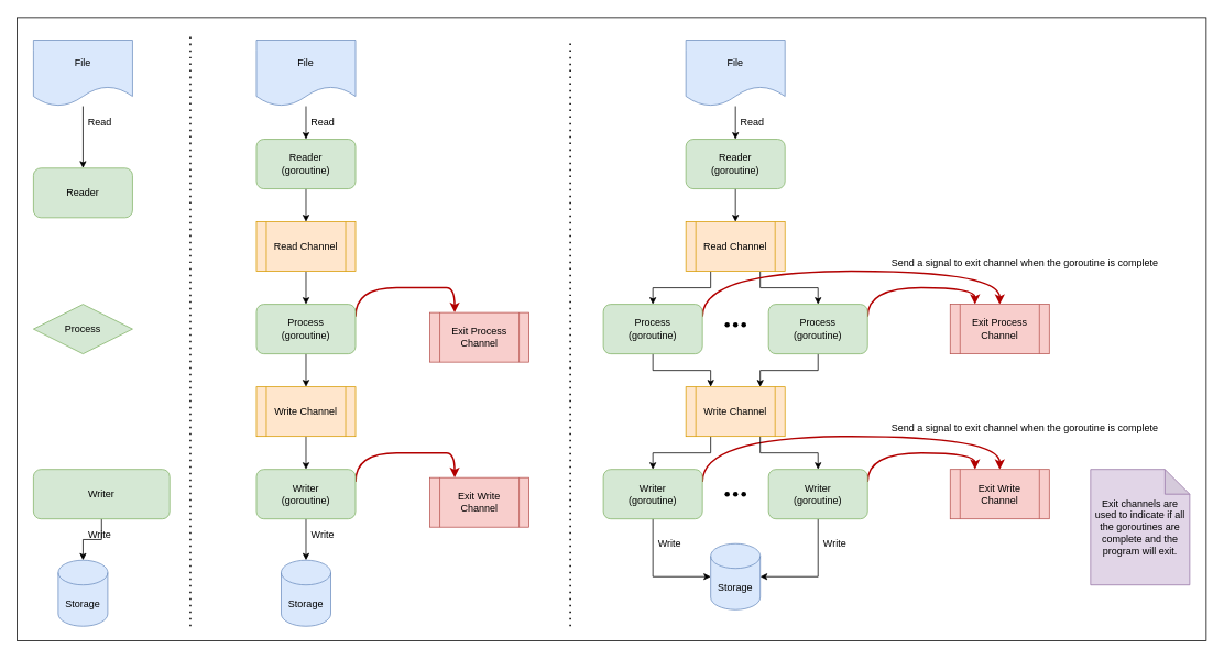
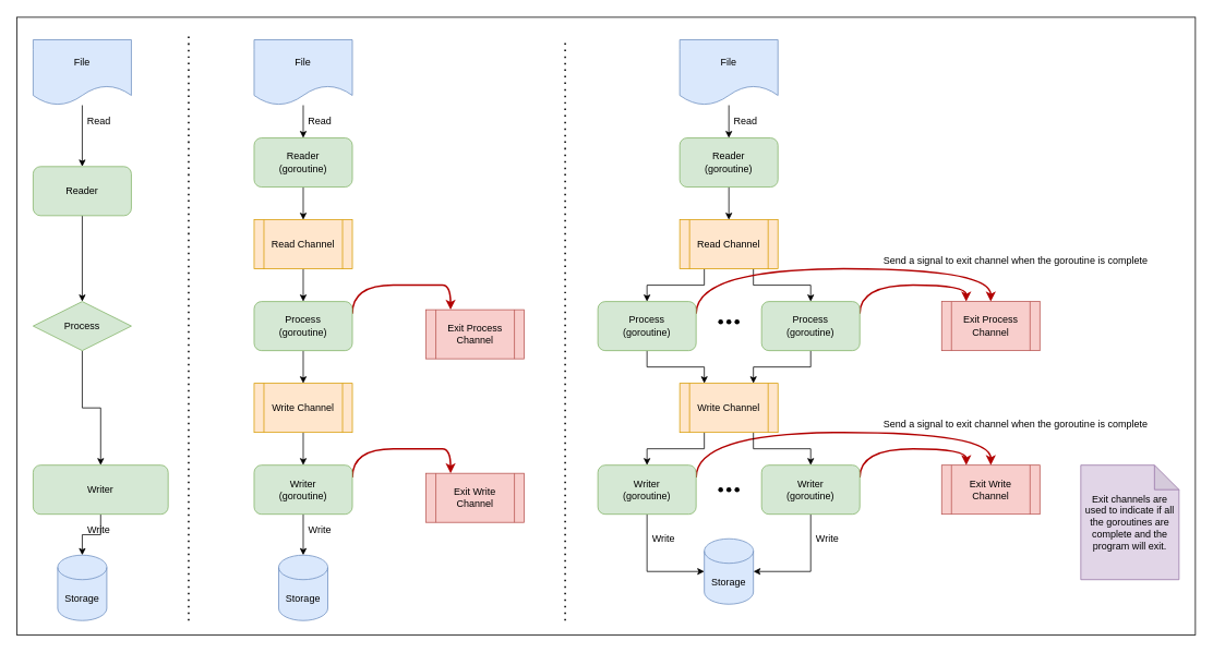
  <mxCell id="0" />
  <mxCell id="1" parent="0" />
  <mxCell id="2" value="" style="rounded=0;whiteSpace=wrap;html=1;" vertex="1" parent="1"><mxGeometry x="20" y="20.5" width="1440" height="755" as="geometry" /></mxCell>
  <mxCell id="3" style="edgeStyle=orthogonalEdgeStyle;rounded=0;orthogonalLoop=1;jettySize=auto;html=1;entryX=0.5;entryY=0;entryDx=0;entryDy=0;" edge="1" parent="1" source="4" target="7"><mxGeometry relative="1" as="geometry" /></mxCell>
  <mxCell id="4" value="Reader&lt;br&gt;(goroutine)" style="rounded=1;whiteSpace=wrap;html=1;fillColor=#d5e8d4;strokeColor=#82b366;" parent="1" vertex="1"><mxGeometry x="830" y="168" width="120" height="60" as="geometry" /></mxCell>
  <mxCell id="5" style="edgeStyle=orthogonalEdgeStyle;rounded=0;orthogonalLoop=1;jettySize=auto;html=1;entryX=0.5;entryY=0;entryDx=0;entryDy=0;exitX=0.25;exitY=1;exitDx=0;exitDy=0;" edge="1" parent="1" source="7" target="16"><mxGeometry relative="1" as="geometry" /></mxCell>
  <mxCell id="6" style="edgeStyle=orthogonalEdgeStyle;rounded=0;orthogonalLoop=1;jettySize=auto;html=1;entryX=0.5;entryY=0;entryDx=0;entryDy=0;exitX=0.75;exitY=1;exitDx=0;exitDy=0;" edge="1" parent="1" source="7" target="19"><mxGeometry relative="1" as="geometry" /></mxCell>
  <mxCell id="7" value="Read Channel" style="shape=process;whiteSpace=wrap;html=1;backgroundOutline=1;fillColor=#ffe6cc;strokeColor=#d79b00;" parent="1" vertex="1"><mxGeometry x="830" y="268" width="120" height="60" as="geometry" /></mxCell>
  <mxCell id="8" style="edgeStyle=orthogonalEdgeStyle;rounded=0;orthogonalLoop=1;jettySize=auto;html=1;entryX=0;entryY=0.5;entryDx=0;entryDy=0;entryPerimeter=0;exitX=0.5;exitY=1;exitDx=0;exitDy=0;" edge="1" parent="1" source="10" target="31"><mxGeometry relative="1" as="geometry" /></mxCell>
  <mxCell id="9" style="edgeStyle=orthogonalEdgeStyle;curved=1;orthogonalLoop=1;jettySize=auto;html=1;exitX=1;exitY=0.25;exitDx=0;exitDy=0;entryX=0.5;entryY=0;entryDx=0;entryDy=0;endArrow=classic;endFill=1;strokeWidth=2;fillColor=#e51400;strokeColor=#B20000;" edge="1" parent="1" source="10" target="36"><mxGeometry relative="1" as="geometry"><Array as="points"><mxPoint x="850" y="528" /><mxPoint x="1210" y="528" /></Array></mxGeometry></mxCell>
  <mxCell id="10" value="Writer&lt;br&gt;(goroutine)" style="rounded=1;whiteSpace=wrap;html=1;fillColor=#d5e8d4;strokeColor=#82b366;" parent="1" vertex="1"><mxGeometry x="730" y="568" width="120" height="60" as="geometry" /></mxCell>
  <mxCell id="11" style="edgeStyle=orthogonalEdgeStyle;rounded=0;orthogonalLoop=1;jettySize=auto;html=1;exitX=0.25;exitY=1;exitDx=0;exitDy=0;entryX=0.5;entryY=0;entryDx=0;entryDy=0;" edge="1" parent="1" source="13" target="10"><mxGeometry relative="1" as="geometry" /></mxCell>
  <mxCell id="12" style="edgeStyle=orthogonalEdgeStyle;rounded=0;orthogonalLoop=1;jettySize=auto;html=1;exitX=0.75;exitY=1;exitDx=0;exitDy=0;entryX=0.5;entryY=0;entryDx=0;entryDy=0;" edge="1" parent="1" source="13" target="25"><mxGeometry relative="1" as="geometry" /></mxCell>
  <mxCell id="13" value="Write Channel" style="shape=process;whiteSpace=wrap;html=1;backgroundOutline=1;fillColor=#ffe6cc;strokeColor=#d79b00;" parent="1" vertex="1"><mxGeometry x="830" y="468" width="120" height="60" as="geometry" /></mxCell>
  <mxCell id="14" style="edgeStyle=orthogonalEdgeStyle;rounded=0;orthogonalLoop=1;jettySize=auto;html=1;entryX=0.25;entryY=0;entryDx=0;entryDy=0;" edge="1" parent="1" source="16" target="13"><mxGeometry relative="1" as="geometry" /></mxCell>
  <mxCell id="15" style="edgeStyle=orthogonalEdgeStyle;orthogonalLoop=1;jettySize=auto;html=1;exitX=1;exitY=0.25;exitDx=0;exitDy=0;entryX=0.5;entryY=0;entryDx=0;entryDy=0;endArrow=classic;endFill=1;curved=1;fillColor=#e51400;strokeColor=#B20000;strokeWidth=2;" edge="1" parent="1" source="16" target="32"><mxGeometry relative="1" as="geometry"><Array as="points"><mxPoint x="850" y="328" /><mxPoint x="1210" y="328" /></Array></mxGeometry></mxCell>
  <mxCell id="16" value="Process&lt;br&gt;(goroutine)" style="rounded=1;whiteSpace=wrap;html=1;fillColor=#d5e8d4;strokeColor=#82b366;" vertex="1" parent="1"><mxGeometry x="730" y="368" width="120" height="60" as="geometry" /></mxCell>
  <mxCell id="17" style="edgeStyle=orthogonalEdgeStyle;rounded=0;orthogonalLoop=1;jettySize=auto;html=1;entryX=0.75;entryY=0;entryDx=0;entryDy=0;" edge="1" parent="1" source="19" target="13"><mxGeometry relative="1" as="geometry" /></mxCell>
  <mxCell id="18" style="edgeStyle=orthogonalEdgeStyle;orthogonalLoop=1;jettySize=auto;html=1;entryX=0.25;entryY=0;entryDx=0;entryDy=0;endArrow=classic;endFill=1;curved=1;exitX=1;exitY=0.25;exitDx=0;exitDy=0;fillColor=#e51400;strokeColor=#B20000;strokeWidth=2;" edge="1" parent="1" source="19" target="32"><mxGeometry relative="1" as="geometry"><Array as="points"><mxPoint x="1050" y="348" /><mxPoint x="1180" y="348" /></Array></mxGeometry></mxCell>
  <mxCell id="19" value="Process&lt;br&gt;(goroutine)" style="rounded=1;whiteSpace=wrap;html=1;fillColor=#d5e8d4;strokeColor=#82b366;" vertex="1" parent="1"><mxGeometry x="930" y="368" width="120" height="60" as="geometry" /></mxCell>
  <mxCell id="20" value="" style="shape=waypoint;sketch=0;size=6;pointerEvents=1;points=[];fillColor=none;resizable=0;rotatable=0;perimeter=centerPerimeter;snapToPoint=1;" vertex="1" parent="1"><mxGeometry x="860" y="373" width="40" height="40" as="geometry" /></mxCell>
  <mxCell id="21" value="" style="shape=waypoint;sketch=0;size=6;pointerEvents=1;points=[];fillColor=none;resizable=0;rotatable=0;perimeter=centerPerimeter;snapToPoint=1;" vertex="1" parent="1"><mxGeometry x="870" y="373" width="40" height="40" as="geometry" /></mxCell>
  <mxCell id="22" value="" style="shape=waypoint;sketch=0;size=6;pointerEvents=1;points=[];fillColor=none;resizable=0;rotatable=0;perimeter=centerPerimeter;snapToPoint=1;" vertex="1" parent="1"><mxGeometry x="880" y="373" width="40" height="40" as="geometry" /></mxCell>
  <mxCell id="23" style="edgeStyle=orthogonalEdgeStyle;rounded=0;orthogonalLoop=1;jettySize=auto;html=1;entryX=1;entryY=0.5;entryDx=0;entryDy=0;entryPerimeter=0;exitX=0.5;exitY=1;exitDx=0;exitDy=0;" edge="1" parent="1" source="25" target="31"><mxGeometry relative="1" as="geometry" /></mxCell>
  <mxCell id="24" style="edgeStyle=orthogonalEdgeStyle;curved=1;orthogonalLoop=1;jettySize=auto;html=1;exitX=1;exitY=0.25;exitDx=0;exitDy=0;entryX=0.25;entryY=0;entryDx=0;entryDy=0;endArrow=classic;endFill=1;strokeWidth=2;fillColor=#e51400;strokeColor=#B20000;" edge="1" parent="1" source="25" target="36"><mxGeometry relative="1" as="geometry"><Array as="points"><mxPoint x="1050" y="548" /><mxPoint x="1180" y="548" /></Array></mxGeometry></mxCell>
  <mxCell id="25" value="Writer&lt;br&gt;(goroutine)" style="rounded=1;whiteSpace=wrap;html=1;fillColor=#d5e8d4;strokeColor=#82b366;" vertex="1" parent="1"><mxGeometry x="930" y="568" width="120" height="60" as="geometry" /></mxCell>
  <mxCell id="26" value="" style="shape=waypoint;sketch=0;size=6;pointerEvents=1;points=[];fillColor=none;resizable=0;rotatable=0;perimeter=centerPerimeter;snapToPoint=1;" vertex="1" parent="1"><mxGeometry x="860" y="578" width="40" height="40" as="geometry" /></mxCell>
  <mxCell id="27" value="" style="shape=waypoint;sketch=0;size=6;pointerEvents=1;points=[];fillColor=none;resizable=0;rotatable=0;perimeter=centerPerimeter;snapToPoint=1;" vertex="1" parent="1"><mxGeometry x="870" y="578" width="40" height="40" as="geometry" /></mxCell>
  <mxCell id="28" value="" style="shape=waypoint;sketch=0;size=6;pointerEvents=1;points=[];fillColor=none;resizable=0;rotatable=0;perimeter=centerPerimeter;snapToPoint=1;" vertex="1" parent="1"><mxGeometry x="880" y="578" width="40" height="40" as="geometry" /></mxCell>
  <mxCell id="29" style="edgeStyle=orthogonalEdgeStyle;rounded=0;orthogonalLoop=1;jettySize=auto;html=1;entryX=0.5;entryY=0;entryDx=0;entryDy=0;" edge="1" parent="1" source="30" target="4"><mxGeometry relative="1" as="geometry" /></mxCell>
  <mxCell id="30" value="File" style="shape=document;whiteSpace=wrap;html=1;boundedLbl=1;fillColor=#dae8fc;strokeColor=#6c8ebf;" vertex="1" parent="1"><mxGeometry x="830" y="48" width="120" height="80" as="geometry" /></mxCell>
  <mxCell id="31" value="Storage" style="shape=cylinder3;whiteSpace=wrap;html=1;boundedLbl=1;backgroundOutline=1;size=15;fillColor=#dae8fc;strokeColor=#6c8ebf;" vertex="1" parent="1"><mxGeometry x="860" y="658" width="60" height="80" as="geometry" /></mxCell>
  <mxCell id="32" value="Exit Process Channel" style="shape=process;whiteSpace=wrap;html=1;backgroundOutline=1;fillColor=#f8cecc;strokeColor=#b85450;" vertex="1" parent="1"><mxGeometry x="1150" y="368" width="120" height="60" as="geometry" /></mxCell>
  <mxCell id="33" value="Read" style="text;html=1;align=center;verticalAlign=middle;resizable=0;points=[];autosize=1;strokeColor=none;fillColor=none;" vertex="1" parent="1"><mxGeometry x="890" y="138" width="40" height="20" as="geometry" /></mxCell>
  <mxCell id="34" value="Write" style="text;html=1;align=center;verticalAlign=middle;resizable=0;points=[];autosize=1;strokeColor=none;fillColor=none;" vertex="1" parent="1"><mxGeometry x="790" y="648" width="40" height="20" as="geometry" /></mxCell>
  <mxCell id="35" value="Write" style="text;html=1;align=center;verticalAlign=middle;resizable=0;points=[];autosize=1;strokeColor=none;fillColor=none;" vertex="1" parent="1"><mxGeometry x="990" y="648" width="40" height="20" as="geometry" /></mxCell>
  <mxCell id="36" value="Exit Write Channel" style="shape=process;whiteSpace=wrap;html=1;backgroundOutline=1;fillColor=#f8cecc;strokeColor=#b85450;" vertex="1" parent="1"><mxGeometry x="1150" y="568" width="120" height="60" as="geometry" /></mxCell>
  <mxCell id="37" value="Send a signal to exit channel when the goroutine is complete" style="text;html=1;align=center;verticalAlign=middle;resizable=0;points=[];autosize=1;strokeColor=none;fillColor=none;" vertex="1" parent="1"><mxGeometry x="1070" y="308" width="340" height="20" as="geometry" /></mxCell>
  <mxCell id="38" value="Send a signal to exit channel when the goroutine is complete" style="text;html=1;align=center;verticalAlign=middle;resizable=0;points=[];autosize=1;strokeColor=none;fillColor=none;" vertex="1" parent="1"><mxGeometry x="1070" y="508" width="340" height="20" as="geometry" /></mxCell>
  <mxCell id="39" value="Exit channels are used to indicate if all the goroutines are complete and the program will exit." style="shape=note;whiteSpace=wrap;html=1;backgroundOutline=1;darkOpacity=0.05;fillColor=#e1d5e7;strokeColor=#9673a6;" vertex="1" parent="1"><mxGeometry x="1320" y="568" width="120" height="140" as="geometry" /></mxCell>
  <mxCell id="40" style="edgeStyle=orthogonalEdgeStyle;rounded=0;orthogonalLoop=1;jettySize=auto;html=1;entryX=0.5;entryY=0;entryDx=0;entryDy=0;" edge="1" source="41" target="43" parent="1"><mxGeometry relative="1" as="geometry" /></mxCell>
  <mxCell id="41" value="Reader&lt;br&gt;(goroutine)" style="rounded=1;whiteSpace=wrap;html=1;fillColor=#d5e8d4;strokeColor=#82b366;" vertex="1" parent="1"><mxGeometry x="310" y="168" width="120" height="60" as="geometry" /></mxCell>
  <mxCell id="42" style="edgeStyle=orthogonalEdgeStyle;rounded=0;orthogonalLoop=1;jettySize=auto;html=1;entryX=0.5;entryY=0;entryDx=0;entryDy=0;exitX=0.5;exitY=1;exitDx=0;exitDy=0;" edge="1" source="43" target="48" parent="1"><mxGeometry relative="1" as="geometry" /></mxCell>
  <mxCell id="43" value="Read Channel" style="shape=process;whiteSpace=wrap;html=1;backgroundOutline=1;fillColor=#ffe6cc;strokeColor=#d79b00;" vertex="1" parent="1"><mxGeometry x="310" y="268" width="120" height="60" as="geometry" /></mxCell>
  <mxCell id="44" style="edgeStyle=orthogonalEdgeStyle;rounded=0;orthogonalLoop=1;jettySize=auto;html=1;exitX=0.5;exitY=1;exitDx=0;exitDy=0;entryX=0.5;entryY=0;entryDx=0;entryDy=0;" edge="1" source="45" target="51" parent="1"><mxGeometry relative="1" as="geometry" /></mxCell>
  <mxCell id="45" value="Write Channel" style="shape=process;whiteSpace=wrap;html=1;backgroundOutline=1;fillColor=#ffe6cc;strokeColor=#d79b00;" vertex="1" parent="1"><mxGeometry x="310" y="468" width="120" height="60" as="geometry" /></mxCell>
  <mxCell id="46" style="edgeStyle=orthogonalEdgeStyle;rounded=0;orthogonalLoop=1;jettySize=auto;html=1;entryX=0.5;entryY=0;entryDx=0;entryDy=0;" edge="1" source="48" target="45" parent="1"><mxGeometry relative="1" as="geometry" /></mxCell>
  <mxCell id="47" style="edgeStyle=orthogonalEdgeStyle;orthogonalLoop=1;jettySize=auto;html=1;entryX=0.25;entryY=0;entryDx=0;entryDy=0;endArrow=classic;endFill=1;curved=1;exitX=1;exitY=0.25;exitDx=0;exitDy=0;fillColor=#e51400;strokeColor=#B20000;strokeWidth=2;" edge="1" source="48" target="55" parent="1"><mxGeometry relative="1" as="geometry"><Array as="points"><mxPoint x="530" y="348" /><mxPoint x="660" y="348" /></Array></mxGeometry></mxCell>
  <mxCell id="48" value="Process&lt;br&gt;(goroutine)" style="rounded=1;whiteSpace=wrap;html=1;fillColor=#d5e8d4;strokeColor=#82b366;" vertex="1" parent="1"><mxGeometry x="310" y="368" width="120" height="60" as="geometry" /></mxCell>
  <mxCell id="49" style="edgeStyle=orthogonalEdgeStyle;rounded=0;orthogonalLoop=1;jettySize=auto;html=1;entryX=0.5;entryY=0;entryDx=0;entryDy=0;entryPerimeter=0;exitX=0.5;exitY=1;exitDx=0;exitDy=0;" edge="1" source="51" target="54" parent="1"><mxGeometry relative="1" as="geometry" /></mxCell>
  <mxCell id="50" style="edgeStyle=orthogonalEdgeStyle;curved=1;orthogonalLoop=1;jettySize=auto;html=1;exitX=1;exitY=0.25;exitDx=0;exitDy=0;entryX=0.25;entryY=0;entryDx=0;entryDy=0;endArrow=classic;endFill=1;strokeWidth=2;fillColor=#e51400;strokeColor=#B20000;" edge="1" source="51" target="58" parent="1"><mxGeometry relative="1" as="geometry"><Array as="points"><mxPoint x="530" y="548" /><mxPoint x="660" y="548" /></Array></mxGeometry></mxCell>
  <mxCell id="51" value="Writer&lt;br&gt;(goroutine)" style="rounded=1;whiteSpace=wrap;html=1;fillColor=#d5e8d4;strokeColor=#82b366;" vertex="1" parent="1"><mxGeometry x="310" y="568" width="120" height="60" as="geometry" /></mxCell>
  <mxCell id="52" style="edgeStyle=orthogonalEdgeStyle;rounded=0;orthogonalLoop=1;jettySize=auto;html=1;entryX=0.5;entryY=0;entryDx=0;entryDy=0;" edge="1" source="53" target="41" parent="1"><mxGeometry relative="1" as="geometry" /></mxCell>
  <mxCell id="53" value="File" style="shape=document;whiteSpace=wrap;html=1;boundedLbl=1;fillColor=#dae8fc;strokeColor=#6c8ebf;" vertex="1" parent="1"><mxGeometry x="310" y="48" width="120" height="80" as="geometry" /></mxCell>
  <mxCell id="54" value="Storage" style="shape=cylinder3;whiteSpace=wrap;html=1;boundedLbl=1;backgroundOutline=1;size=15;fillColor=#dae8fc;strokeColor=#6c8ebf;" vertex="1" parent="1"><mxGeometry x="340" y="678" width="60" height="80" as="geometry" /></mxCell>
  <mxCell id="55" value="Exit Process Channel" style="shape=process;whiteSpace=wrap;html=1;backgroundOutline=1;fillColor=#f8cecc;strokeColor=#b85450;" vertex="1" parent="1"><mxGeometry x="520" y="378" width="120" height="60" as="geometry" /></mxCell>
  <mxCell id="56" value="Read" style="text;html=1;align=center;verticalAlign=middle;resizable=0;points=[];autosize=1;strokeColor=none;fillColor=none;" vertex="1" parent="1"><mxGeometry x="370" y="138" width="40" height="20" as="geometry" /></mxCell>
  <mxCell id="57" value="Write" style="text;html=1;align=center;verticalAlign=middle;resizable=0;points=[];autosize=1;strokeColor=none;fillColor=none;" vertex="1" parent="1"><mxGeometry x="370" y="638" width="40" height="20" as="geometry" /></mxCell>
  <mxCell id="58" value="Exit Write Channel" style="shape=process;whiteSpace=wrap;html=1;backgroundOutline=1;fillColor=#f8cecc;strokeColor=#b85450;" vertex="1" parent="1"><mxGeometry x="520" y="578" width="120" height="60" as="geometry" /></mxCell>
+ <mxCell id="59" style="edgeStyle=orthogonalEdgeStyle;rounded=0;orthogonalLoop=1;jettySize=auto;html=1;entryX=0.5;entryY=0;entryDx=0;entryDy=0;" edge="1" source="60" target="62" parent="1"><mxGeometry relative="1" as="geometry"><mxPoint x="100" y="268" as="targetPoint" /></mxGeometry></mxCell>
  <mxCell id="60" value="Reader" style="rounded=1;whiteSpace=wrap;html=1;fillColor=#d5e8d4;strokeColor=#82b366;" vertex="1" parent="1"><mxGeometry x="40" y="203" width="120" height="60" as="geometry" /></mxCell>
+ <mxCell id="61" style="edgeStyle=orthogonalEdgeStyle;rounded=0;orthogonalLoop=1;jettySize=auto;html=1;entryX=0.5;entryY=0;entryDx=0;entryDy=0;" edge="1" source="62" target="64" parent="1"><mxGeometry relative="1" as="geometry"><mxPoint x="100" y="468" as="targetPoint" /></mxGeometry></mxCell>
  <mxCell id="62" value="Process" style="rhombus;whiteSpace=wrap;html=1;fillColor=#d5e8d4;strokeColor=#82b366;" vertex="1" parent="1"><mxGeometry x="40" y="368" width="120" height="60" as="geometry" /></mxCell>
  <mxCell id="63" style="edgeStyle=orthogonalEdgeStyle;rounded=0;orthogonalLoop=1;jettySize=auto;html=1;entryX=0.5;entryY=0;entryDx=0;entryDy=0;entryPerimeter=0;exitX=0.5;exitY=1;exitDx=0;exitDy=0;" edge="1" source="64" target="67" parent="1"><mxGeometry relative="1" as="geometry" /></mxCell>
  <mxCell id="64" value="Writer" style="rounded=1;whiteSpace=wrap;html=1;fillColor=#d5e8d4;strokeColor=#82b366;" vertex="1" parent="1"><mxGeometry x="40" y="568" width="165" height="60" as="geometry" /></mxCell>
  <mxCell id="65" style="edgeStyle=orthogonalEdgeStyle;rounded=0;orthogonalLoop=1;jettySize=auto;html=1;entryX=0.5;entryY=0;entryDx=0;entryDy=0;" edge="1" source="66" target="60" parent="1"><mxGeometry relative="1" as="geometry" /></mxCell>
  <mxCell id="66" value="File" style="shape=document;whiteSpace=wrap;html=1;boundedLbl=1;fillColor=#dae8fc;strokeColor=#6c8ebf;" vertex="1" parent="1"><mxGeometry x="40" y="48" width="120" height="80" as="geometry" /></mxCell>
  <mxCell id="67" value="Storage" style="shape=cylinder3;whiteSpace=wrap;html=1;boundedLbl=1;backgroundOutline=1;size=15;fillColor=#dae8fc;strokeColor=#6c8ebf;" vertex="1" parent="1"><mxGeometry x="70" y="678" width="60" height="80" as="geometry" /></mxCell>
  <mxCell id="68" value="Read" style="text;html=1;align=center;verticalAlign=middle;resizable=0;points=[];autosize=1;strokeColor=none;fillColor=none;" vertex="1" parent="1"><mxGeometry x="100" y="138" width="40" height="20" as="geometry" /></mxCell>
  <mxCell id="69" value="Write" style="text;html=1;align=center;verticalAlign=middle;resizable=0;points=[];autosize=1;strokeColor=none;fillColor=none;" vertex="1" parent="1"><mxGeometry x="100" y="638" width="40" height="20" as="geometry" /></mxCell>
  <mxCell id="70" value="" style="endArrow=none;dashed=1;html=1;dashPattern=1 3;strokeWidth=2;curved=1;" edge="1" parent="1"><mxGeometry width="50" height="50" relative="1" as="geometry"><mxPoint x="230" y="758" as="sourcePoint" /><mxPoint x="230" y="38" as="targetPoint" /></mxGeometry></mxCell>
  <mxCell id="71" value="" style="endArrow=none;dashed=1;html=1;dashPattern=1 3;strokeWidth=2;curved=1;" edge="1" parent="1"><mxGeometry width="50" height="50" relative="1" as="geometry"><mxPoint x="690" y="758" as="sourcePoint" /><mxPoint x="690" y="48" as="targetPoint" /></mxGeometry></mxCell>
